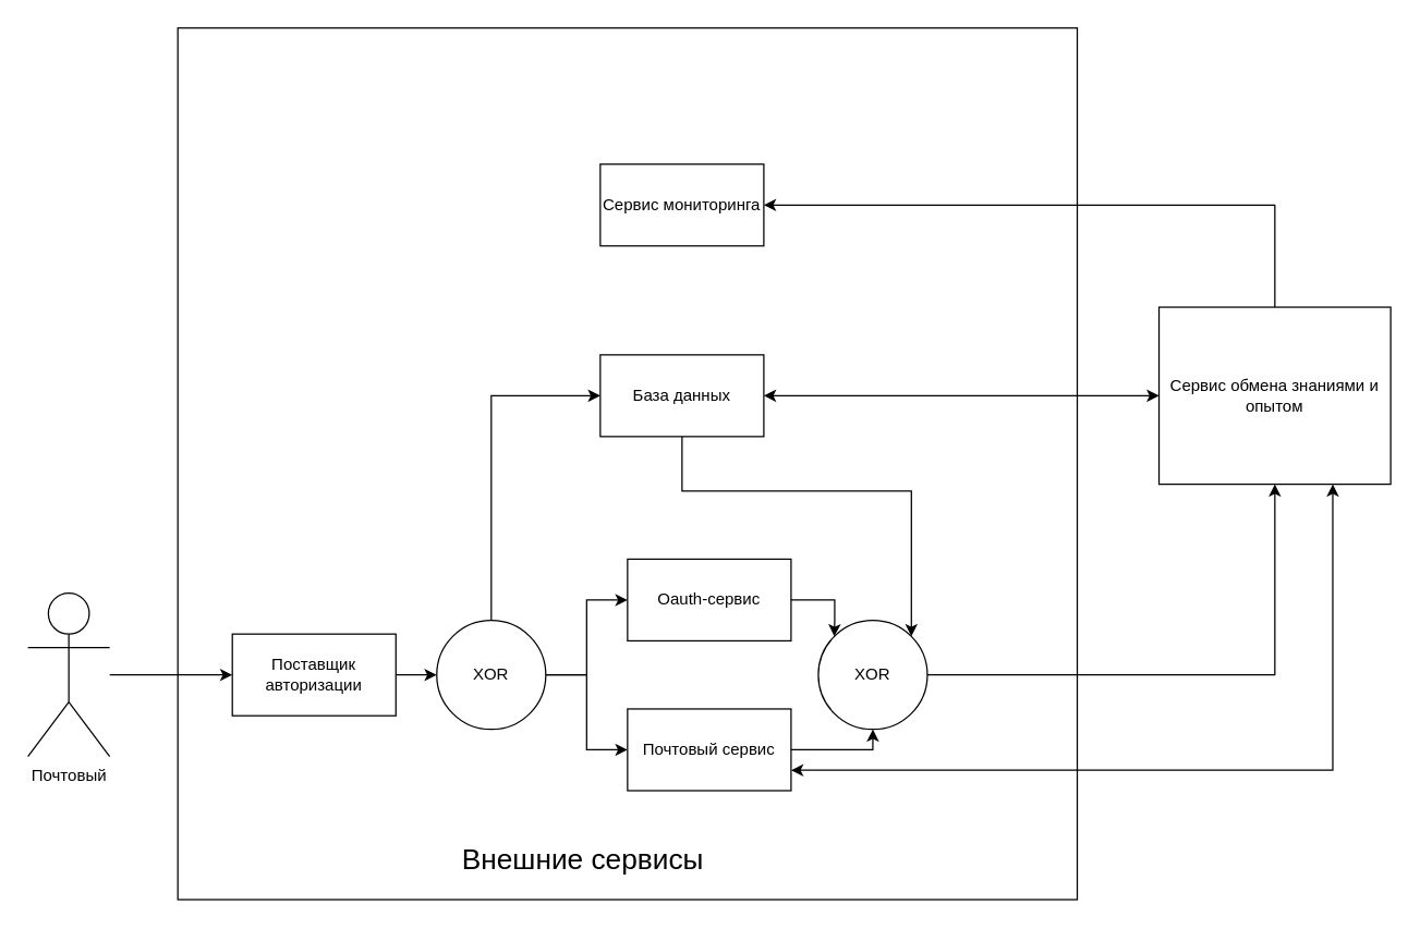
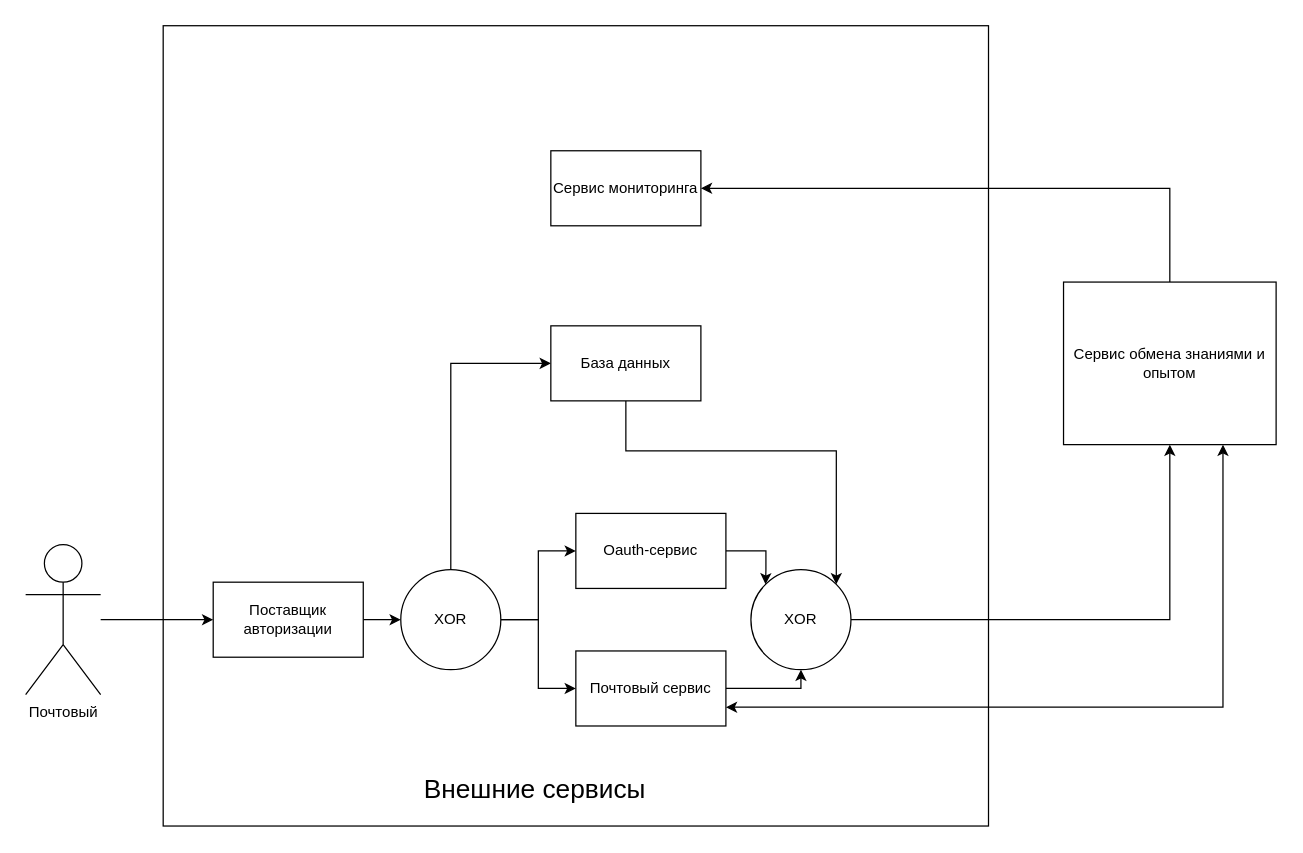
  <mxCell id="0" />
  <mxCell id="1" parent="0" />
  <mxCell id="2" style="edgeStyle=orthogonalEdgeStyle;rounded=0;orthogonalLoop=1;jettySize=auto;html=1;entryX=0;entryY=0.5;entryDx=0;entryDy=0;" edge="1" parent="1" source="4" target="24"><mxGeometry relative="1" as="geometry" /></mxCell>
  <mxCell id="3" style="edgeStyle=orthogonalEdgeStyle;rounded=0;orthogonalLoop=1;jettySize=auto;html=1;entryX=0;entryY=0.5;entryDx=0;entryDy=0;exitX=0.5;exitY=0;exitDx=0;exitDy=0;" edge="1" parent="1" source="17" target="21"><mxGeometry relative="1" as="geometry"><Array as="points"><mxPoint x="360" y="290" /></Array></mxGeometry></mxCell>
  <mxCell id="4" value="Почтовый" style="shape=umlActor;verticalLabelPosition=bottom;verticalAlign=top;html=1;outlineConnect=0;" vertex="1" parent="1"><mxGeometry x="20" y="435" width="60" height="120" as="geometry" /></mxCell>
  <mxCell id="5" style="edgeStyle=orthogonalEdgeStyle;rounded=0;orthogonalLoop=1;jettySize=auto;html=1;entryX=1;entryY=0.5;entryDx=0;entryDy=0;exitX=0.5;exitY=0;exitDx=0;exitDy=0;" edge="1" parent="1" source="8" target="19"><mxGeometry relative="1" as="geometry"><mxPoint x="930" y="210" as="sourcePoint" /><Array as="points"><mxPoint x="935" y="150" /></Array></mxGeometry></mxCell>
- <mxCell id="6" style="edgeStyle=orthogonalEdgeStyle;rounded=0;orthogonalLoop=1;jettySize=auto;html=1;entryX=1;entryY=0.5;entryDx=0;entryDy=0;startArrow=classic;startFill=1;" edge="1" parent="1" source="8" target="21"><mxGeometry relative="1" as="geometry" /></mxCell>
  <mxCell id="7" style="edgeStyle=orthogonalEdgeStyle;rounded=0;orthogonalLoop=1;jettySize=auto;html=1;exitX=0.75;exitY=1;exitDx=0;exitDy=0;entryX=1;entryY=0.75;entryDx=0;entryDy=0;startArrow=classic;startFill=1;" edge="1" parent="1" source="8" target="12"><mxGeometry relative="1" as="geometry" /></mxCell>
  <mxCell id="8" value="Сервис обмена знаниями и опытом" style="rounded=0;whiteSpace=wrap;html=1;" vertex="1" parent="1"><mxGeometry x="850" y="225" width="170" height="130" as="geometry" /></mxCell>
  <mxCell id="9" value="" style="rounded=0;whiteSpace=wrap;html=1;fillColor=none;" vertex="1" parent="1"><mxGeometry x="130" y="20" width="660" height="640" as="geometry" /></mxCell>
  <mxCell id="10" value="Внешние сервисы" style="text;html=1;align=center;verticalAlign=middle;whiteSpace=wrap;rounded=0;fontSize=21;" vertex="1" parent="1"><mxGeometry x="330" y="610" width="195" height="40" as="geometry" /></mxCell>
  <mxCell id="11" style="edgeStyle=orthogonalEdgeStyle;rounded=0;orthogonalLoop=1;jettySize=auto;html=1;entryX=0.5;entryY=1;entryDx=0;entryDy=0;" edge="1" parent="1" source="12" target="22"><mxGeometry relative="1" as="geometry"><mxPoint x="720" y="525" as="targetPoint" /><Array as="points"><mxPoint x="640" y="550" /></Array></mxGeometry></mxCell>
  <mxCell id="12" value="Почтовый сервис" style="rounded=0;whiteSpace=wrap;html=1;" vertex="1" parent="1"><mxGeometry x="460" y="520" width="120" height="60" as="geometry" /></mxCell>
  <mxCell id="13" style="edgeStyle=orthogonalEdgeStyle;rounded=0;orthogonalLoop=1;jettySize=auto;html=1;entryX=0;entryY=0;entryDx=0;entryDy=0;" edge="1" parent="1" source="14" target="22"><mxGeometry relative="1" as="geometry"><mxPoint x="660" y="495" as="targetPoint" /><Array as="points"><mxPoint x="612" y="440" /><mxPoint x="612" y="455" /><mxPoint x="612" y="455" /></Array></mxGeometry></mxCell>
  <mxCell id="14" value="Oauth-сервис" style="rounded=0;whiteSpace=wrap;html=1;" vertex="1" parent="1"><mxGeometry x="460" y="410" width="120" height="60" as="geometry" /></mxCell>
  <mxCell id="15" style="edgeStyle=orthogonalEdgeStyle;rounded=0;orthogonalLoop=1;jettySize=auto;html=1;entryX=0;entryY=0.5;entryDx=0;entryDy=0;" edge="1" parent="1" source="17" target="14"><mxGeometry relative="1" as="geometry" /></mxCell>
  <mxCell id="16" style="edgeStyle=orthogonalEdgeStyle;rounded=0;orthogonalLoop=1;jettySize=auto;html=1;entryX=0;entryY=0.5;entryDx=0;entryDy=0;" edge="1" parent="1" source="17" target="12"><mxGeometry relative="1" as="geometry" /></mxCell>
  <mxCell id="17" value="XOR" style="ellipse;whiteSpace=wrap;html=1;aspect=fixed;" vertex="1" parent="1"><mxGeometry x="320" y="455" width="80" height="80" as="geometry" /></mxCell>
  <mxCell id="18" style="edgeStyle=orthogonalEdgeStyle;rounded=0;orthogonalLoop=1;jettySize=auto;html=1;entryX=0.5;entryY=1;entryDx=0;entryDy=0;exitX=1;exitY=0.5;exitDx=0;exitDy=0;" edge="1" parent="1" source="22" target="8"><mxGeometry relative="1" as="geometry"><mxPoint x="780" y="495" as="sourcePoint" /></mxGeometry></mxCell>
  <mxCell id="19" value="Сервис мониторинга" style="rounded=0;whiteSpace=wrap;html=1;" vertex="1" parent="1"><mxGeometry x="440" y="120" width="120" height="60" as="geometry" /></mxCell>
  <mxCell id="20" style="edgeStyle=orthogonalEdgeStyle;rounded=0;orthogonalLoop=1;jettySize=auto;html=1;entryX=1;entryY=0;entryDx=0;entryDy=0;" edge="1" parent="1" source="21" target="22"><mxGeometry relative="1" as="geometry"><Array as="points"><mxPoint x="500" y="360" /><mxPoint x="668" y="360" /></Array></mxGeometry></mxCell>
  <mxCell id="21" value="База данных" style="rounded=0;whiteSpace=wrap;html=1;" vertex="1" parent="1"><mxGeometry x="440" y="260" width="120" height="60" as="geometry" /></mxCell>
  <mxCell id="22" value="XOR" style="ellipse;whiteSpace=wrap;html=1;aspect=fixed;" vertex="1" parent="1"><mxGeometry x="600" y="455" width="80" height="80" as="geometry" /></mxCell>
  <mxCell id="23" style="edgeStyle=orthogonalEdgeStyle;rounded=0;orthogonalLoop=1;jettySize=auto;html=1;entryX=0;entryY=0.5;entryDx=0;entryDy=0;" edge="1" parent="1" source="24" target="17"><mxGeometry relative="1" as="geometry" /></mxCell>
  <mxCell id="24" value="Поставщик авторизации" style="rounded=0;whiteSpace=wrap;html=1;" vertex="1" parent="1"><mxGeometry x="170" y="465" width="120" height="60" as="geometry" /></mxCell>
